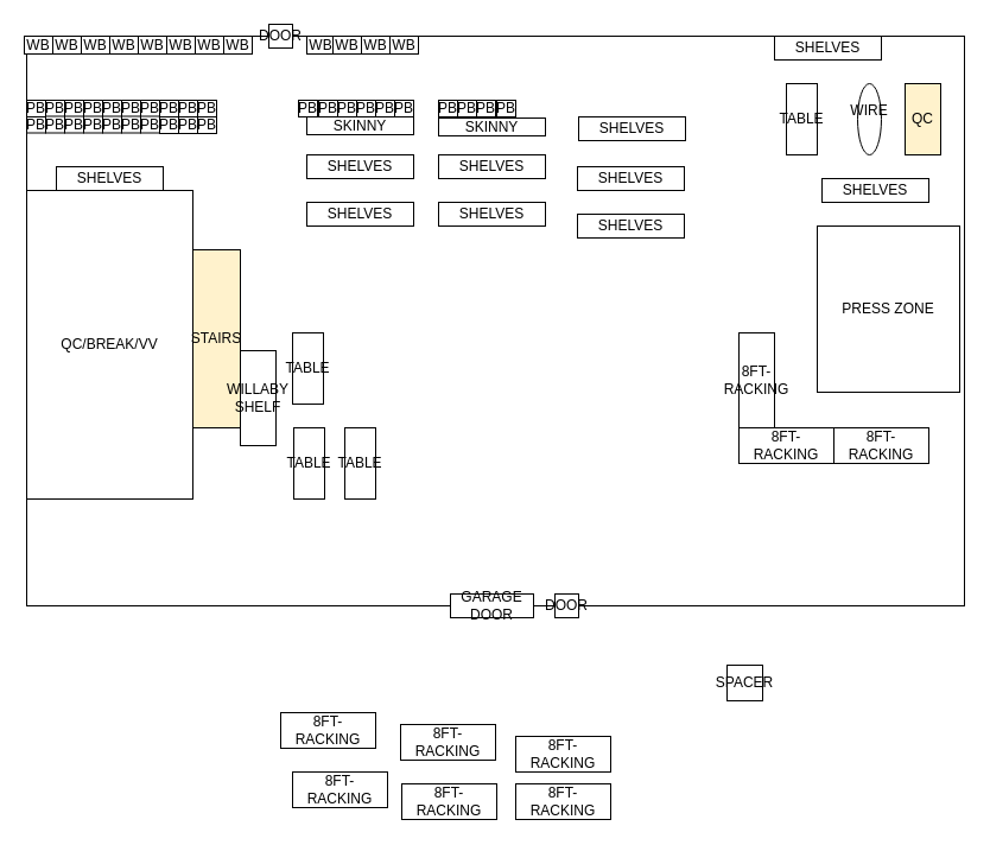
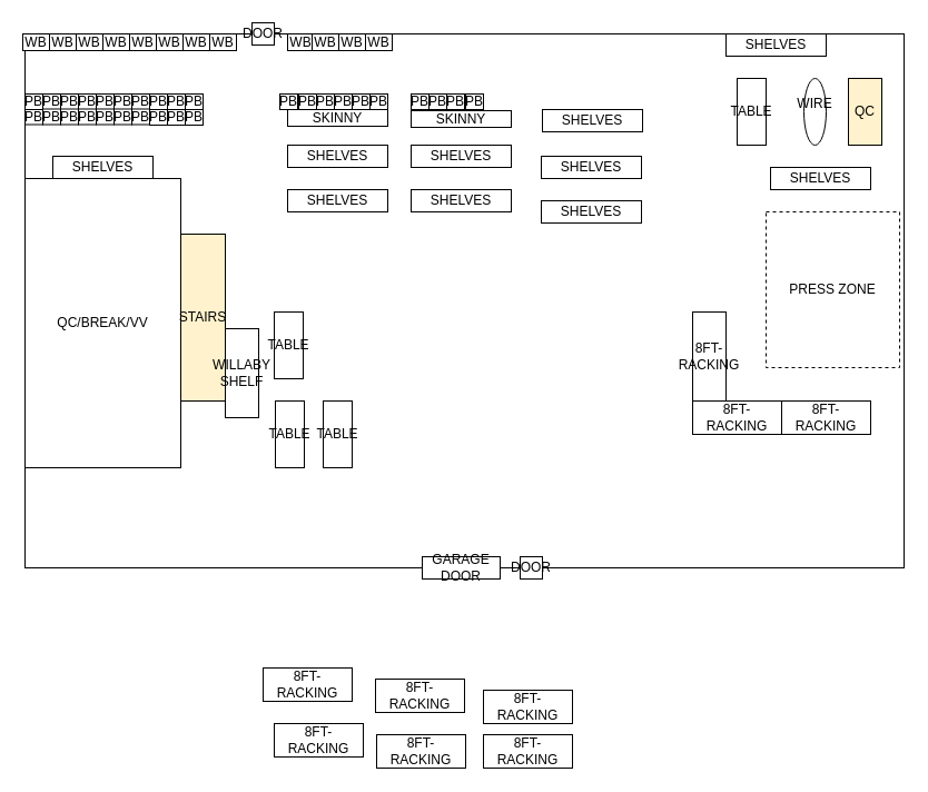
  <mxCell id="0" />
  <mxCell id="1" parent="0" />
  <mxCell id="2" value="" style="rounded=0;whiteSpace=wrap;html=1;movable=0;resizable=0;rotatable=0;deletable=0;editable=0;locked=1;connectable=0;" parent="1" vertex="1"><mxGeometry x="22" y="30" width="790" height="480" as="geometry" /></mxCell>
  <mxCell id="3" value="QC/BREAK/VV" style="rounded=0;whiteSpace=wrap;html=1;" parent="1" vertex="1"><mxGeometry x="22" y="160" width="140" height="260" as="geometry" /></mxCell>
  <mxCell id="4" value="8FT-RACKING" style="rounded=0;whiteSpace=wrap;html=1;direction=west;" parent="1" vertex="1"><mxGeometry x="236" y="600" width="80" height="30" as="geometry" /></mxCell>
- <mxCell id="5" value="SPACER" style="whiteSpace=wrap;html=1;aspect=fixed;" parent="1" vertex="1"><mxGeometry x="612" y="560" width="30" height="30" as="geometry" /></mxCell>
  <mxCell id="6" value="8FT-RACKING" style="rounded=0;whiteSpace=wrap;html=1;direction=west;" parent="1" vertex="1"><mxGeometry x="246" y="650" width="80" height="30" as="geometry" /></mxCell>
  <mxCell id="7" value="8FT-RACKING" style="rounded=0;whiteSpace=wrap;html=1;direction=west;" parent="1" vertex="1"><mxGeometry x="337" y="610" width="80" height="30" as="geometry" /></mxCell>
  <mxCell id="8" value="8FT-RACKING" style="rounded=0;whiteSpace=wrap;html=1;direction=west;" parent="1" vertex="1"><mxGeometry x="338" y="660" width="80" height="30" as="geometry" /></mxCell>
  <mxCell id="9" value="8FT-RACKING" style="rounded=0;whiteSpace=wrap;html=1;direction=west;" parent="1" vertex="1"><mxGeometry x="434" y="660" width="80" height="30" as="geometry" /></mxCell>
  <mxCell id="10" value="8FT-RACKING" style="rounded=0;whiteSpace=wrap;html=1;direction=west;" parent="1" vertex="1"><mxGeometry x="434" y="620" width="80" height="30" as="geometry" /></mxCell>
  <mxCell id="11" value="8FT-RACKING" style="rounded=0;whiteSpace=wrap;html=1;direction=west;" parent="1" vertex="1"><mxGeometry x="622" y="360" width="80" height="30" as="geometry" /></mxCell>
  <mxCell id="12" value="STAIRS" style="rounded=0;whiteSpace=wrap;html=1;direction=west;fillColor=#fff2cc;" parent="1" vertex="1"><mxGeometry x="162" y="210" width="40" height="150" as="geometry" /></mxCell>
  <mxCell id="13" value="SHELVES" style="rounded=0;whiteSpace=wrap;html=1;direction=west;" parent="1" vertex="1"><mxGeometry x="487" y="98" width="90" height="20" as="geometry" /></mxCell>
  <mxCell id="14" value="SHELVES" style="rounded=0;whiteSpace=wrap;html=1;" parent="1" vertex="1"><mxGeometry x="692" y="150" width="90" height="20" as="geometry" /></mxCell>
  <mxCell id="15" value="SHELVES" style="rounded=0;whiteSpace=wrap;html=1;" parent="1" vertex="1"><mxGeometry x="652" y="30" width="90" height="20" as="geometry" /></mxCell>
  <mxCell id="16" value="SHELVES" style="rounded=0;whiteSpace=wrap;html=1;" parent="1" vertex="1"><mxGeometry x="486" y="140" width="90" height="20" as="geometry" /></mxCell>
  <mxCell id="17" value="SHELVES" style="rounded=0;whiteSpace=wrap;html=1;" parent="1" vertex="1"><mxGeometry x="369" y="170" width="90" height="20" as="geometry" /></mxCell>
  <mxCell id="18" value="SHELVES" style="rounded=0;whiteSpace=wrap;html=1;" parent="1" vertex="1"><mxGeometry x="258" y="170" width="90" height="20" as="geometry" /></mxCell>
  <mxCell id="19" value="SHELVES" style="rounded=0;whiteSpace=wrap;html=1;" parent="1" vertex="1"><mxGeometry x="47" y="140" width="90" height="20" as="geometry" /></mxCell>
  <mxCell id="20" value="SHELVES" style="rounded=0;whiteSpace=wrap;html=1;" parent="1" vertex="1"><mxGeometry x="369" y="130" width="90" height="20" as="geometry" /></mxCell>
  <mxCell id="21" value="SHELVES" style="rounded=0;whiteSpace=wrap;html=1;" parent="1" vertex="1"><mxGeometry x="258" y="130" width="90" height="20" as="geometry" /></mxCell>
  <mxCell id="22" value="SHELVES" style="rounded=0;whiteSpace=wrap;html=1;direction=west;" parent="1" vertex="1"><mxGeometry x="486" y="180" width="90" height="20" as="geometry" /></mxCell>
  <mxCell id="23" value="SKINNY" style="rounded=0;whiteSpace=wrap;html=1;" parent="1" vertex="1"><mxGeometry x="369" y="99" width="90" height="15" as="geometry" /></mxCell>
  <mxCell id="24" value="SKINNY" style="rounded=0;whiteSpace=wrap;html=1;" parent="1" vertex="1"><mxGeometry x="258" y="98" width="90" height="15" as="geometry" /></mxCell>
  <mxCell id="25" value="TABLE" style="rounded=0;whiteSpace=wrap;html=1;direction=north;" parent="1" vertex="1"><mxGeometry x="662" y="70" width="26" height="60" as="geometry" /></mxCell>
  <mxCell id="26" value="WILLABY SHELF" style="rounded=0;whiteSpace=wrap;html=1;direction=north;" parent="1" vertex="1"><mxGeometry x="202" y="295" width="30" height="80" as="geometry" /></mxCell>
  <mxCell id="27" value="TABLE" style="rounded=0;whiteSpace=wrap;html=1;direction=north;" parent="1" vertex="1"><mxGeometry x="290" y="360" width="26" height="60" as="geometry" /></mxCell>
  <mxCell id="28" value="TABLE" style="rounded=0;whiteSpace=wrap;html=1;direction=south;" parent="1" vertex="1"><mxGeometry x="246" y="280" width="26" height="60" as="geometry" /></mxCell>
  <mxCell id="29" value="TABLE" style="rounded=0;whiteSpace=wrap;html=1;direction=south;" parent="1" vertex="1"><mxGeometry x="247" y="360" width="26" height="60" as="geometry" /></mxCell>
  <mxCell id="30" value="QC" style="rounded=0;whiteSpace=wrap;html=1;direction=south;fillColor=#fff2cc;" parent="1" vertex="1"><mxGeometry x="762" y="70" width="30" height="60" as="geometry" /></mxCell>
  <mxCell id="31" value="8FT-RACKING" style="rounded=0;whiteSpace=wrap;html=1;direction=north;" parent="1" vertex="1"><mxGeometry x="622" y="280" width="30" height="80" as="geometry" /></mxCell>
  <mxCell id="32" value="8FT-RACKING" style="rounded=0;whiteSpace=wrap;html=1;direction=west;" parent="1" vertex="1"><mxGeometry x="702" y="360" width="80" height="30" as="geometry" /></mxCell>
  <mxCell id="33" value="GARAGE DOOR" style="rounded=0;whiteSpace=wrap;html=1;" parent="1" vertex="1"><mxGeometry x="379" y="500" width="70" height="20" as="geometry" /></mxCell>
  <mxCell id="34" value="DOOR" style="rounded=0;whiteSpace=wrap;html=1;" parent="1" vertex="1"><mxGeometry x="467" y="500" width="20" height="20" as="geometry" /></mxCell>
  <mxCell id="35" value="WB" style="rounded=0;whiteSpace=wrap;html=1;" parent="1" vertex="1"><mxGeometry x="20" y="30" width="24" height="15" as="geometry" /></mxCell>
  <mxCell id="36" value="WB" style="rounded=0;whiteSpace=wrap;html=1;" parent="1" vertex="1"><mxGeometry x="44" y="30" width="24" height="15" as="geometry" /></mxCell>
  <mxCell id="37" value="WB" style="rounded=0;whiteSpace=wrap;html=1;" parent="1" vertex="1"><mxGeometry x="68" y="30" width="24" height="15" as="geometry" /></mxCell>
  <mxCell id="38" value="WB" style="rounded=0;whiteSpace=wrap;html=1;" parent="1" vertex="1"><mxGeometry x="92" y="30" width="24" height="15" as="geometry" /></mxCell>
  <mxCell id="39" value="WB" style="rounded=0;whiteSpace=wrap;html=1;" parent="1" vertex="1"><mxGeometry x="116" y="30" width="24" height="15" as="geometry" /></mxCell>
  <mxCell id="40" value="WB" style="rounded=0;whiteSpace=wrap;html=1;" parent="1" vertex="1"><mxGeometry x="140" y="30" width="24" height="15" as="geometry" /></mxCell>
  <mxCell id="41" value="WB" style="rounded=0;whiteSpace=wrap;html=1;" parent="1" vertex="1"><mxGeometry x="164" y="30" width="24" height="15" as="geometry" /></mxCell>
  <mxCell id="42" value="WB" style="rounded=0;whiteSpace=wrap;html=1;" parent="1" vertex="1"><mxGeometry x="258" y="30" width="24" height="15" as="geometry" /></mxCell>
  <mxCell id="43" value="WB" style="rounded=0;whiteSpace=wrap;html=1;" parent="1" vertex="1"><mxGeometry x="280" y="30" width="24" height="15" as="geometry" /></mxCell>
  <mxCell id="44" value="WB" style="rounded=0;whiteSpace=wrap;html=1;" parent="1" vertex="1"><mxGeometry x="304" y="30" width="24" height="15" as="geometry" /></mxCell>
  <mxCell id="45" value="WB" style="rounded=0;whiteSpace=wrap;html=1;" parent="1" vertex="1"><mxGeometry x="328" y="30" width="24" height="15" as="geometry" /></mxCell>
  <mxCell id="46" value="WB" style="rounded=0;whiteSpace=wrap;html=1;" parent="1" vertex="1"><mxGeometry x="188" y="30" width="24" height="15" as="geometry" /></mxCell>
  <mxCell id="47" value="PB" style="rounded=0;whiteSpace=wrap;html=1;" parent="1" vertex="1"><mxGeometry x="251" y="84" width="16" height="14" as="geometry" /></mxCell>
  <mxCell id="48" value="PB" style="rounded=0;whiteSpace=wrap;html=1;" parent="1" vertex="1"><mxGeometry x="268" y="84" width="16" height="14" as="geometry" /></mxCell>
  <mxCell id="49" value="PB" style="rounded=0;whiteSpace=wrap;html=1;" parent="1" vertex="1"><mxGeometry x="284" y="84" width="16" height="14" as="geometry" /></mxCell>
  <mxCell id="50" value="PB" style="rounded=0;whiteSpace=wrap;html=1;" parent="1" vertex="1"><mxGeometry x="300" y="84" width="16" height="14" as="geometry" /></mxCell>
  <mxCell id="51" value="PB" style="rounded=0;whiteSpace=wrap;html=1;" parent="1" vertex="1"><mxGeometry x="316" y="84" width="16" height="14" as="geometry" /></mxCell>
  <mxCell id="52" value="PB" style="rounded=0;whiteSpace=wrap;html=1;" parent="1" vertex="1"><mxGeometry x="332" y="84" width="16" height="14" as="geometry" /></mxCell>
  <mxCell id="53" value="PB" style="rounded=0;whiteSpace=wrap;html=1;" parent="1" vertex="1"><mxGeometry x="369" y="84" width="16" height="14" as="geometry" /></mxCell>
  <mxCell id="54" value="PB" style="rounded=0;whiteSpace=wrap;html=1;" parent="1" vertex="1"><mxGeometry x="385" y="84" width="16" height="14" as="geometry" /></mxCell>
  <mxCell id="55" value="PB" style="rounded=0;whiteSpace=wrap;html=1;" parent="1" vertex="1"><mxGeometry x="401" y="84" width="16" height="14" as="geometry" /></mxCell>
  <mxCell id="56" value="PB" style="rounded=0;whiteSpace=wrap;html=1;" parent="1" vertex="1"><mxGeometry x="134" y="98" width="16" height="14" as="geometry" /></mxCell>
  <mxCell id="57" value="PB" style="rounded=0;whiteSpace=wrap;html=1;" parent="1" vertex="1"><mxGeometry x="150" y="98" width="16" height="14" as="geometry" /></mxCell>
  <mxCell id="58" value="PB" style="rounded=0;whiteSpace=wrap;html=1;" parent="1" vertex="1"><mxGeometry x="166" y="98" width="16" height="14" as="geometry" /></mxCell>
  <mxCell id="59" value="PB" style="rounded=0;whiteSpace=wrap;html=1;" parent="1" vertex="1"><mxGeometry x="22" y="97.5" width="16" height="14" as="geometry" /></mxCell>
  <mxCell id="60" value="PB" style="rounded=0;whiteSpace=wrap;html=1;" parent="1" vertex="1"><mxGeometry x="166" y="84" width="16" height="14" as="geometry" /></mxCell>
  <mxCell id="61" value="PB" style="rounded=0;whiteSpace=wrap;html=1;" parent="1" vertex="1"><mxGeometry x="54" y="84" width="16" height="14" as="geometry" /></mxCell>
  <mxCell id="62" value="PB" style="rounded=0;whiteSpace=wrap;html=1;" parent="1" vertex="1"><mxGeometry x="70" y="84" width="16" height="14" as="geometry" /></mxCell>
  <mxCell id="63" value="PB" style="rounded=0;whiteSpace=wrap;html=1;" parent="1" vertex="1"><mxGeometry x="86" y="84" width="16" height="14" as="geometry" /></mxCell>
  <mxCell id="64" value="PB" style="rounded=0;whiteSpace=wrap;html=1;" parent="1" vertex="1"><mxGeometry x="102" y="84" width="16" height="14" as="geometry" /></mxCell>
  <mxCell id="65" value="PB" style="rounded=0;whiteSpace=wrap;html=1;" parent="1" vertex="1"><mxGeometry x="118" y="84" width="16" height="14" as="geometry" /></mxCell>
  <mxCell id="66" value="PB" style="rounded=0;whiteSpace=wrap;html=1;" parent="1" vertex="1"><mxGeometry x="38" y="84" width="16" height="14" as="geometry" /></mxCell>
  <mxCell id="67" value="PB" style="rounded=0;whiteSpace=wrap;html=1;" parent="1" vertex="1"><mxGeometry x="86" y="97.5" width="16" height="14" as="geometry" /></mxCell>
  <mxCell id="68" value="PB" style="rounded=0;whiteSpace=wrap;html=1;" parent="1" vertex="1"><mxGeometry x="150" y="84" width="16" height="14" as="geometry" /></mxCell>
  <mxCell id="69" value="PB" style="rounded=0;whiteSpace=wrap;html=1;" parent="1" vertex="1"><mxGeometry x="118" y="97.5" width="16" height="14" as="geometry" /></mxCell>
  <mxCell id="70" value="PB" style="rounded=0;whiteSpace=wrap;html=1;" parent="1" vertex="1"><mxGeometry x="102" y="97.5" width="16" height="14" as="geometry" /></mxCell>
  <mxCell id="71" value="PB" style="rounded=0;whiteSpace=wrap;html=1;" parent="1" vertex="1"><mxGeometry x="70" y="97.5" width="16" height="14" as="geometry" /></mxCell>
  <mxCell id="72" value="PB" style="rounded=0;whiteSpace=wrap;html=1;" parent="1" vertex="1"><mxGeometry x="54" y="97.5" width="16" height="14" as="geometry" /></mxCell>
  <mxCell id="73" value="PB" style="rounded=0;whiteSpace=wrap;html=1;" parent="1" vertex="1"><mxGeometry x="38" y="97.5" width="16" height="14" as="geometry" /></mxCell>
  <mxCell id="74" value="PB" style="rounded=0;whiteSpace=wrap;html=1;" parent="1" vertex="1"><mxGeometry x="134" y="84" width="16" height="14" as="geometry" /></mxCell>
  <mxCell id="75" value="PB" style="rounded=0;whiteSpace=wrap;html=1;" parent="1" vertex="1"><mxGeometry x="22" y="84" width="16" height="14" as="geometry" /></mxCell>
  <mxCell id="76" value="WIRE&lt;div&gt;&lt;br&gt;&lt;/div&gt;" style="ellipse;whiteSpace=wrap;html=1;direction=south;" parent="1" vertex="1"><mxGeometry x="722" y="70" width="20" height="60" as="geometry" /></mxCell>
  <mxCell id="77" value="PB" style="rounded=0;whiteSpace=wrap;html=1;" parent="1" vertex="1"><mxGeometry x="418" y="84" width="16" height="14" as="geometry" /></mxCell>
- <mxCell id="78" value="&lt;div&gt;PRESS ZONE&lt;/div&gt;" style="rounded=0;whiteSpace=wrap;html=1;" parent="1" vertex="1"><mxGeometry x="688" y="190" width="120" height="140" as="geometry" /></mxCell>
+ <mxCell id="78" value="&lt;div&gt;PRESS ZONE&lt;/div&gt;" style="rounded=0;whiteSpace=wrap;html=1;dashed=1;" parent="1" vertex="1"><mxGeometry x="688" y="190" width="120" height="140" as="geometry" /></mxCell>
  <mxCell id="79" value="DOOR" style="rounded=0;whiteSpace=wrap;html=1;" vertex="1" parent="1"><mxGeometry x="226" y="20" width="20" height="20" as="geometry" /></mxCell>
